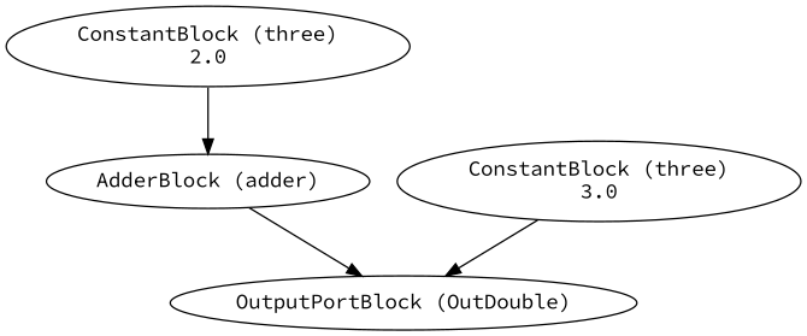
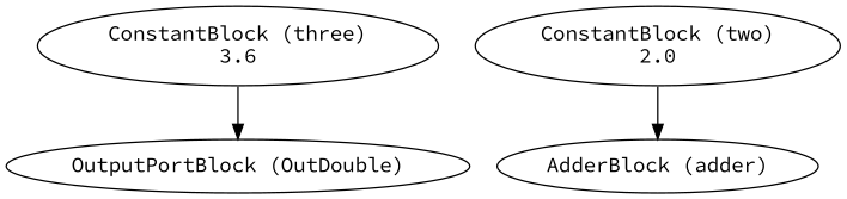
  digraph {
    fontname="Source Code Pro"
    node [fontname="Source Code Pro"]
    edge [fontname="Source Code Pro"]
    n1 [label="OutputPortBlock (OutDouble)"]
    n2 [label="AdderBlock (adder)"]
-   n3 [label="ConstantBlock (three)\n3.0"]
-   n4 [label="ConstantBlock (three)\n2.0"]
-   n2 -> n1
+   n3 [label="ConstantBlock (three)\n3.6"]
+   n4 [label="ConstantBlock (two)\n2.0"]
    n3 -> n1
    n4 -> n2
  }
